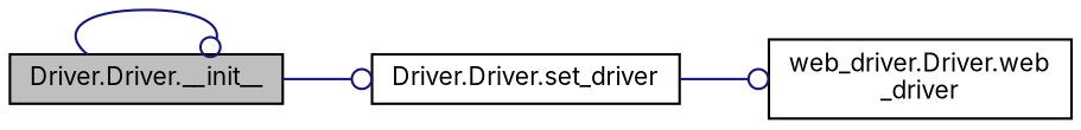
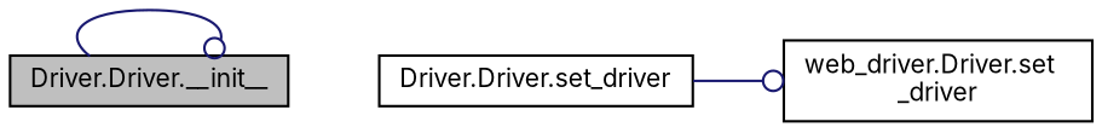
  digraph {
    fontname=Inter
    rankdir=LR
    node [color=black fillcolor=white fontname=Inter fontsize=10 shape=record style=filled]
    edge [arrowhead=odot color=midnightblue fontname=Inter fontsize=10 labelfontname=Helvetica labelfontsize=10 style=solid]
    n1 [fillcolor=grey75 fontcolor=black height=0.2 label="Driver.Driver.__init__" width=0.4]
    n2 [height=0.2 label="Driver.Driver.set_driver" width=0.4]
-   n3 [height=0.2 label="web_driver.Driver.web\l_driver" width=0.4]
+   n3 [height=0.2 label="web_driver.Driver.set\l_driver" width=0.4]
    n1 -> n1
-   n1 -> n2
    n2 -> n3
  }
